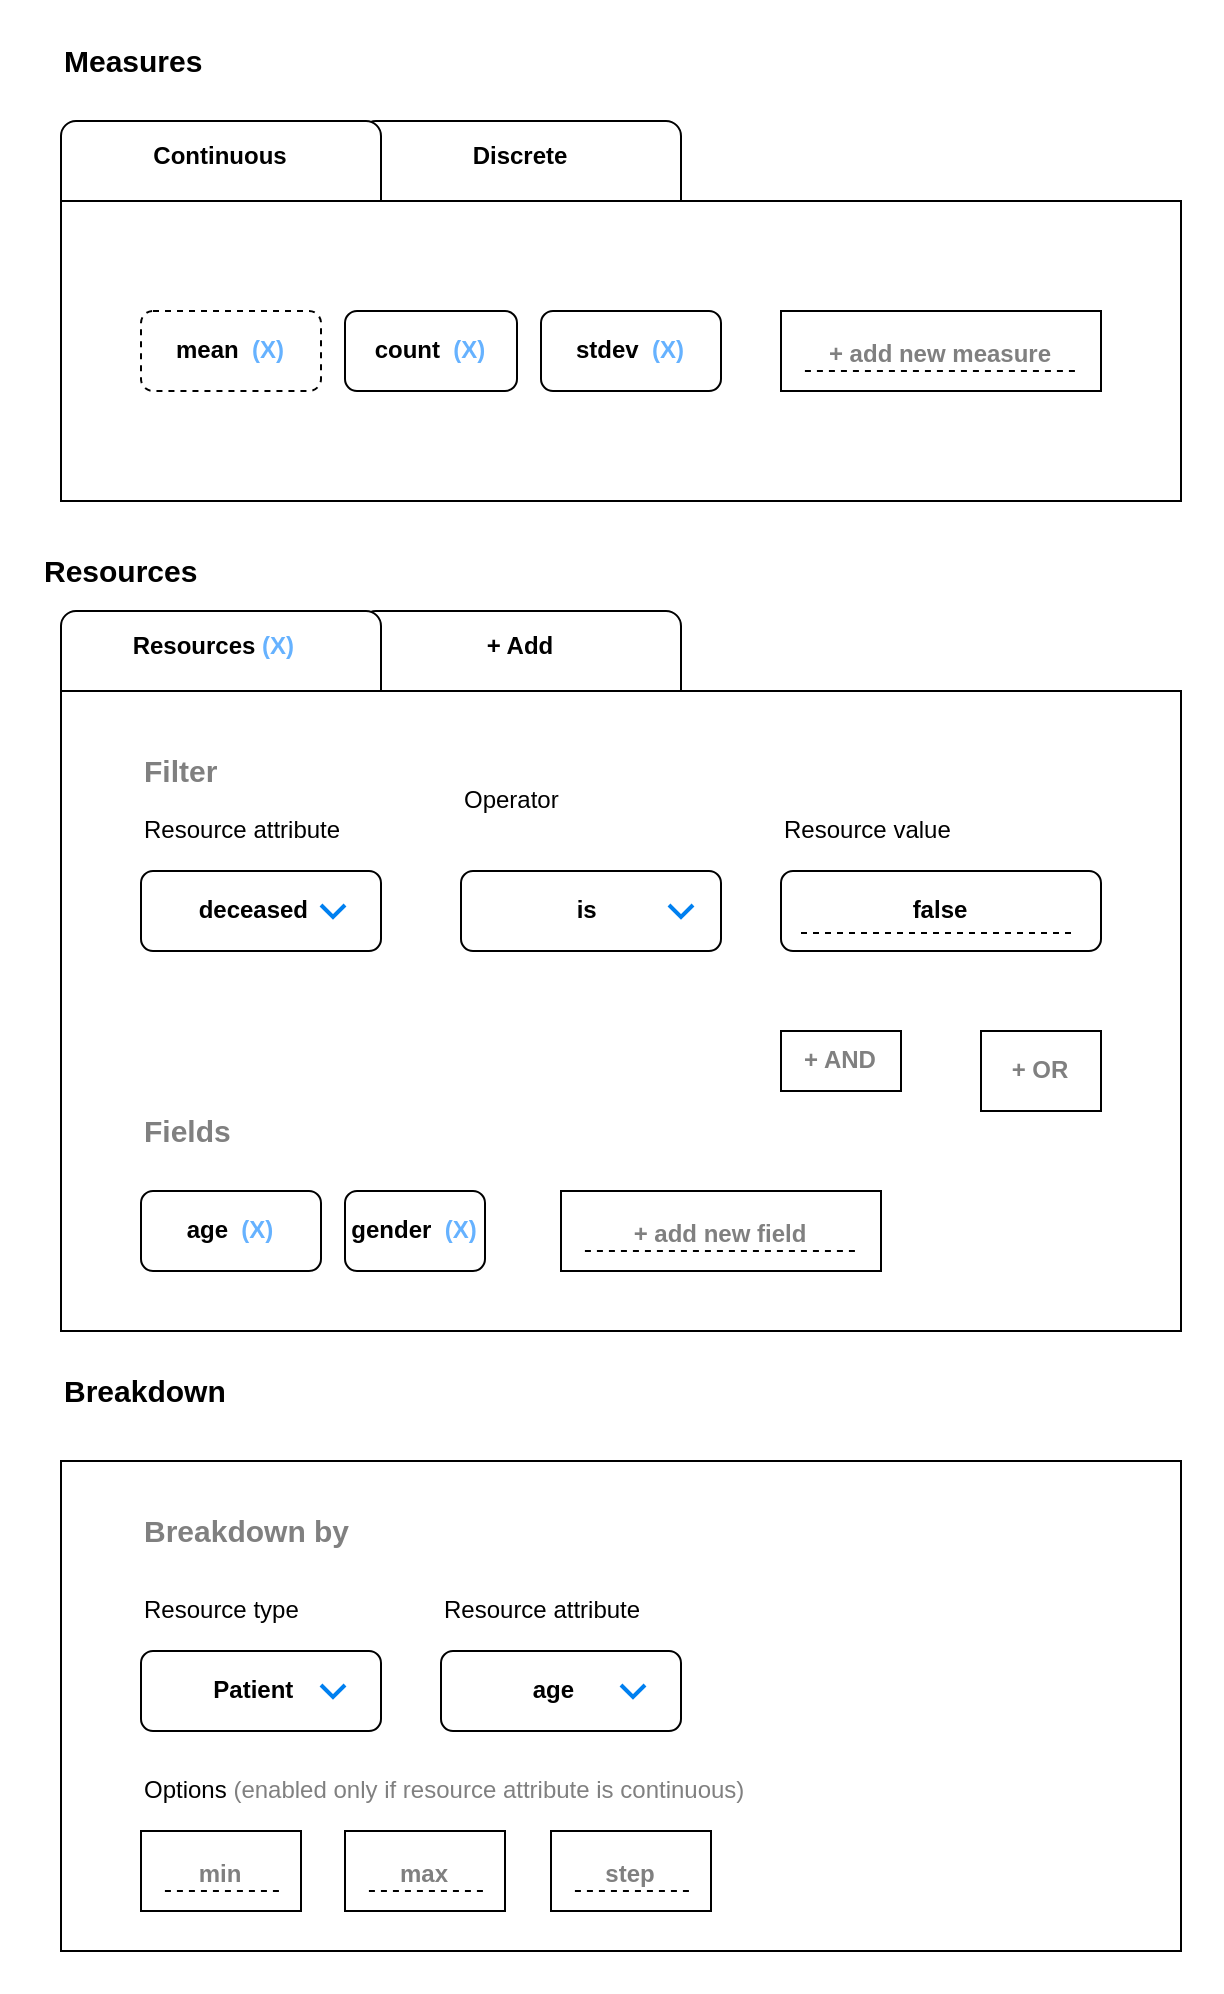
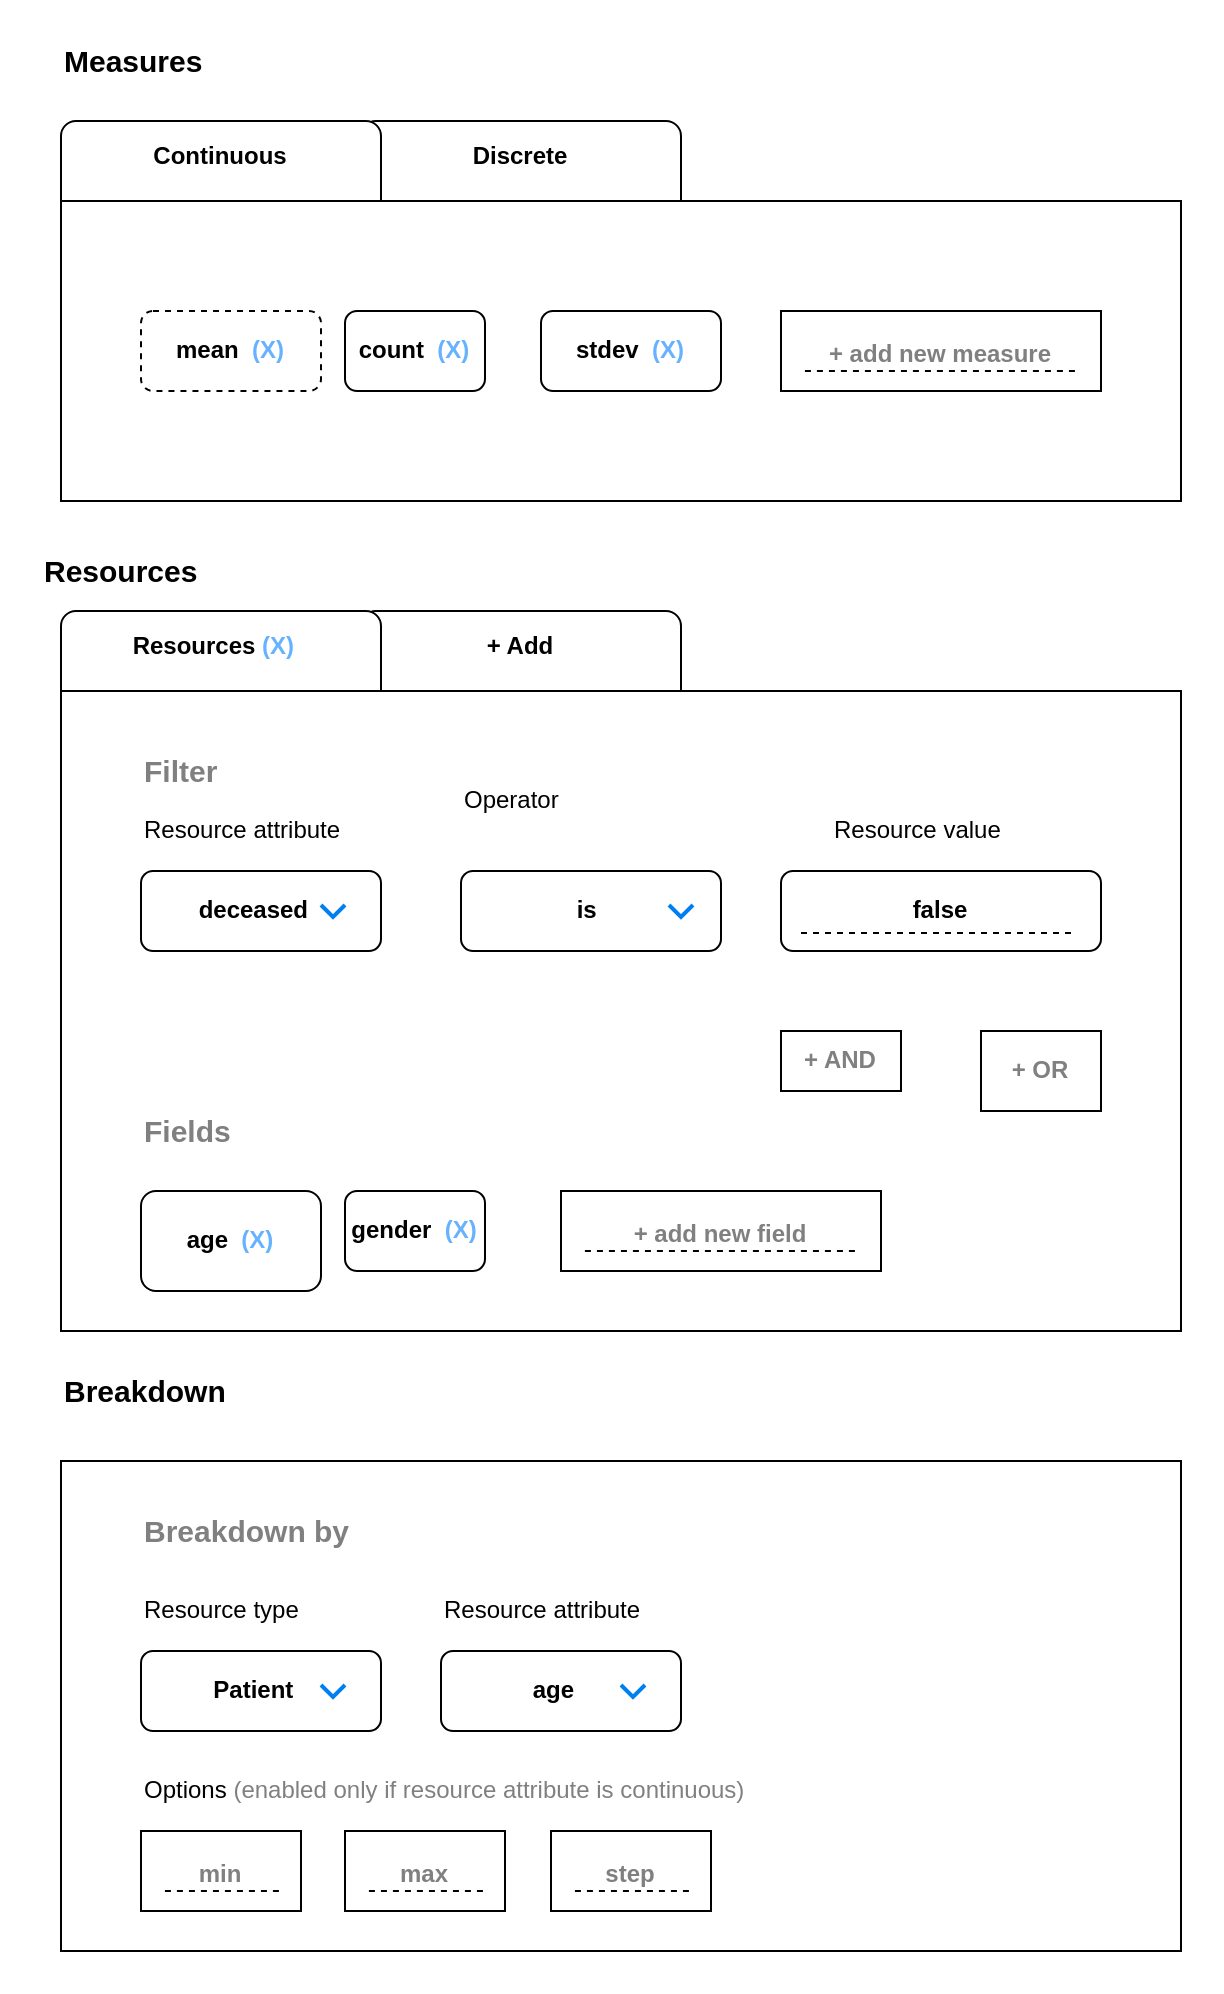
  <mxCell id="0" />
  <mxCell id="1" parent="0" />
  <mxCell id="2" value="&lt;b&gt;+ Add&lt;br&gt;&lt;br&gt;&lt;/b&gt;" style="rounded=1;whiteSpace=wrap;html=1;" vertex="1" parent="1"><mxGeometry x="180" y="305" width="160" height="50" as="geometry" /></mxCell>
  <mxCell id="3" value="&lt;b&gt;Resources &lt;font color=&quot;#66b2ff&quot;&gt;(X)&lt;/font&gt;&amp;nbsp;&amp;nbsp;&lt;br&gt;&lt;br&gt;&lt;/b&gt;" style="rounded=1;whiteSpace=wrap;html=1;" parent="1" vertex="1"><mxGeometry x="30" y="305" width="160" height="50" as="geometry" /></mxCell>
  <mxCell id="4" value="" style="rounded=0;whiteSpace=wrap;html=1;fontSize=15;" vertex="1" parent="1"><mxGeometry x="30" y="345" width="560" height="320" as="geometry" /></mxCell>
  <mxCell id="5" value="Resources" style="text;html=1;strokeColor=none;fillColor=none;align=left;verticalAlign=middle;whiteSpace=wrap;rounded=0;fontStyle=1;fontSize=15;" parent="1" vertex="1"><mxGeometry x="20" y="275" width="110" height="20" as="geometry" /></mxCell>
  <mxCell id="6" value="&lt;b&gt;deceased&amp;nbsp;&amp;nbsp;&lt;/b&gt;" style="rounded=1;whiteSpace=wrap;html=1;" parent="1" vertex="1"><mxGeometry x="70" y="435" width="120" height="40" as="geometry" /></mxCell>
  <mxCell id="7" value="Resource attribute" style="text;html=1;strokeColor=none;fillColor=none;align=left;verticalAlign=middle;whiteSpace=wrap;rounded=0;" parent="1" vertex="1"><mxGeometry x="70" y="405" width="110" height="20" as="geometry" /></mxCell>
  <mxCell id="8" value="&lt;b&gt;false&lt;/b&gt;" style="rounded=1;whiteSpace=wrap;html=1;" parent="1" vertex="1"><mxGeometry x="390" y="435" width="160" height="40" as="geometry" /></mxCell>
- <mxCell id="9" value="Resource value" style="text;html=1;strokeColor=none;fillColor=none;align=left;verticalAlign=middle;whiteSpace=wrap;rounded=0;" parent="1" vertex="1"><mxGeometry x="390" y="405" width="110" height="20" as="geometry" /></mxCell>
+ <mxCell id="9" value="Resource value" style="text;html=1;strokeColor=none;fillColor=none;align=left;verticalAlign=middle;whiteSpace=wrap;rounded=0;" parent="1" vertex="1"><mxGeometry x="415" y="405" width="110" height="20" as="geometry" /></mxCell>
  <mxCell id="10" value="&lt;b&gt;&lt;font color=&quot;#808080&quot;&gt;+ AND&lt;/font&gt;&lt;/b&gt;" style="rounded=0;whiteSpace=wrap;html=1;align=center;" parent="1" vertex="1"><mxGeometry x="390" y="515" width="60" height="30" as="geometry" /></mxCell>
  <mxCell id="11" value="&lt;b&gt;&lt;font color=&quot;#808080&quot;&gt;+ OR&lt;/font&gt;&lt;/b&gt;" style="rounded=0;whiteSpace=wrap;html=1;align=center;" parent="1" vertex="1"><mxGeometry x="490" y="515" width="60" height="40" as="geometry" /></mxCell>
  <mxCell id="12" value="" style="html=1;verticalLabelPosition=bottom;labelBackgroundColor=#ffffff;verticalAlign=top;shadow=0;dashed=0;strokeWidth=2;shape=mxgraph.ios7.misc.down;strokeColor=#0080f0;align=left;" parent="1" vertex="1"><mxGeometry x="160" y="452" width="12" height="6" as="geometry" /></mxCell>
  <mxCell id="13" value="&lt;b&gt;is&amp;nbsp;&lt;/b&gt;" style="rounded=1;whiteSpace=wrap;html=1;" parent="1" vertex="1"><mxGeometry x="230" y="435" width="130" height="40" as="geometry" /></mxCell>
  <mxCell id="14" value="" style="html=1;verticalLabelPosition=bottom;labelBackgroundColor=#ffffff;verticalAlign=top;shadow=0;dashed=0;strokeWidth=2;shape=mxgraph.ios7.misc.down;strokeColor=#0080f0;align=left;" parent="1" vertex="1"><mxGeometry x="334" y="452" width="12" height="6" as="geometry" /></mxCell>
  <mxCell id="15" value="Operator" style="text;html=1;strokeColor=none;fillColor=none;align=left;verticalAlign=middle;whiteSpace=wrap;rounded=0;" parent="1" vertex="1"><mxGeometry x="230" y="390" width="110" height="20" as="geometry" /></mxCell>
  <mxCell id="16" value="" style="endArrow=none;dashed=1;html=1;entryX=0.913;entryY=0.775;entryDx=0;entryDy=0;entryPerimeter=0;" parent="1" target="8" edge="1"><mxGeometry width="50" height="50" relative="1" as="geometry"><mxPoint x="400" y="466" as="sourcePoint" /><mxPoint x="450" y="416" as="targetPoint" /></mxGeometry></mxCell>
  <mxCell id="17" value="&lt;font style=&quot;font-size: 15px&quot;&gt;&lt;b&gt;Filter&lt;/b&gt;&lt;/font&gt;" style="text;html=1;strokeColor=none;fillColor=none;align=left;verticalAlign=middle;whiteSpace=wrap;rounded=0;fontColor=#808080;" vertex="1" parent="1"><mxGeometry x="70" y="375" width="110" height="20" as="geometry" /></mxCell>
- <mxCell id="18" value="&lt;b&gt;age&amp;nbsp;&lt;/b&gt;&lt;b&gt;&amp;nbsp;&lt;font color=&quot;#66b2ff&quot;&gt;(X)&lt;/font&gt;&lt;/b&gt;" style="rounded=1;whiteSpace=wrap;html=1;" vertex="1" parent="1"><mxGeometry x="70" y="595" width="90" height="40" as="geometry" /></mxCell>
+ <mxCell id="18" value="&lt;b&gt;age&amp;nbsp;&lt;/b&gt;&lt;b&gt;&amp;nbsp;&lt;font color=&quot;#66b2ff&quot;&gt;(X)&lt;/font&gt;&lt;/b&gt;" style="rounded=1;whiteSpace=wrap;html=1;" vertex="1" parent="1"><mxGeometry x="70" y="595" width="90" height="50" as="geometry" /></mxCell>
  <mxCell id="19" value="&lt;font style=&quot;font-size: 15px&quot;&gt;&lt;b&gt;Fields&lt;/b&gt;&lt;/font&gt;" style="text;html=1;strokeColor=none;fillColor=none;align=left;verticalAlign=middle;whiteSpace=wrap;rounded=0;fontColor=#808080;" vertex="1" parent="1"><mxGeometry x="70" y="555" width="110" height="20" as="geometry" /></mxCell>
  <mxCell id="20" value="&lt;b&gt;gender&amp;nbsp;&lt;/b&gt;&lt;b&gt;&amp;nbsp;&lt;font color=&quot;#66b2ff&quot;&gt;(X)&lt;/font&gt;&lt;/b&gt;" style="rounded=1;whiteSpace=wrap;html=1;" vertex="1" parent="1"><mxGeometry x="172" y="595" width="70" height="40" as="geometry" /></mxCell>
  <mxCell id="21" value="&lt;span style=&quot;font-size: 12px&quot;&gt;&lt;b&gt;+ add new field&lt;/b&gt;&lt;/span&gt;" style="rounded=0;whiteSpace=wrap;html=1;fontSize=15;fontColor=#808080;" vertex="1" parent="1"><mxGeometry x="280" y="595" width="160" height="40" as="geometry" /></mxCell>
  <mxCell id="22" value="" style="endArrow=none;dashed=1;html=1;entryX=0.913;entryY=0.775;entryDx=0;entryDy=0;entryPerimeter=0;" edge="1" parent="1"><mxGeometry width="50" height="50" relative="1" as="geometry"><mxPoint x="291.96" y="625" as="sourcePoint" /><mxPoint x="428.04" y="625" as="targetPoint" /></mxGeometry></mxCell>
  <mxCell id="23" value="&lt;b&gt;Discrete&lt;br&gt;&lt;br&gt;&lt;/b&gt;" style="rounded=1;whiteSpace=wrap;html=1;" vertex="1" parent="1"><mxGeometry x="180" y="60" width="160" height="50" as="geometry" /></mxCell>
  <mxCell id="24" value="&lt;b&gt;Continuous&lt;br&gt;&lt;br&gt;&lt;/b&gt;" style="rounded=1;whiteSpace=wrap;html=1;" vertex="1" parent="1"><mxGeometry x="30" y="60" width="160" height="50" as="geometry" /></mxCell>
  <mxCell id="25" value="" style="rounded=0;whiteSpace=wrap;html=1;fontSize=15;" vertex="1" parent="1"><mxGeometry x="30" y="100" width="560" height="150" as="geometry" /></mxCell>
  <mxCell id="26" value="Measures" style="text;html=1;strokeColor=none;fillColor=none;align=left;verticalAlign=middle;whiteSpace=wrap;rounded=0;fontStyle=1;fontSize=15;" vertex="1" parent="1"><mxGeometry x="30" y="20" width="110" height="20" as="geometry" /></mxCell>
  <mxCell id="27" value="&lt;b&gt;mean&amp;nbsp;&lt;/b&gt;&lt;b&gt;&amp;nbsp;&lt;font color=&quot;#66b2ff&quot;&gt;(X)&lt;/font&gt;&lt;/b&gt;" style="rounded=1;whiteSpace=wrap;html=1;dashed=1;" vertex="1" parent="1"><mxGeometry x="70" y="155" width="90" height="40" as="geometry" /></mxCell>
- <mxCell id="28" value="&lt;b&gt;count&amp;nbsp;&lt;/b&gt;&lt;b&gt;&amp;nbsp;&lt;font color=&quot;#66b2ff&quot;&gt;(X)&lt;/font&gt;&lt;/b&gt;" style="rounded=1;whiteSpace=wrap;html=1;" vertex="1" parent="1"><mxGeometry x="172" y="155" width="86" height="40" as="geometry" /></mxCell>
+ <mxCell id="28" value="&lt;b&gt;count&amp;nbsp;&lt;/b&gt;&lt;b&gt;&amp;nbsp;&lt;font color=&quot;#66b2ff&quot;&gt;(X)&lt;/font&gt;&lt;/b&gt;" style="rounded=1;whiteSpace=wrap;html=1;" vertex="1" parent="1"><mxGeometry x="172" y="155" width="70" height="40" as="geometry" /></mxCell>
  <mxCell id="29" value="&lt;span style=&quot;font-size: 12px&quot;&gt;&lt;b&gt;+ add new measure&lt;/b&gt;&lt;/span&gt;" style="rounded=0;whiteSpace=wrap;html=1;fontSize=15;fontColor=#808080;" vertex="1" parent="1"><mxGeometry x="390" y="155" width="160" height="40" as="geometry" /></mxCell>
  <mxCell id="30" value="" style="endArrow=none;dashed=1;html=1;entryX=0.913;entryY=0.775;entryDx=0;entryDy=0;entryPerimeter=0;" edge="1" parent="1"><mxGeometry width="50" height="50" relative="1" as="geometry"><mxPoint x="401.96" y="185" as="sourcePoint" /><mxPoint x="538.04" y="185" as="targetPoint" /></mxGeometry></mxCell>
  <mxCell id="31" value="&lt;b&gt;stdev&amp;nbsp;&lt;/b&gt;&lt;b&gt;&amp;nbsp;&lt;font color=&quot;#66b2ff&quot;&gt;(X)&lt;/font&gt;&lt;/b&gt;" style="rounded=1;whiteSpace=wrap;html=1;" vertex="1" parent="1"><mxGeometry x="270" y="155" width="90" height="40" as="geometry" /></mxCell>
  <mxCell id="32" value="" style="rounded=0;whiteSpace=wrap;html=1;fontSize=15;" vertex="1" parent="1"><mxGeometry x="30" y="730" width="560" height="245" as="geometry" /></mxCell>
  <mxCell id="33" value="Breakdown" style="text;html=1;strokeColor=none;fillColor=none;align=left;verticalAlign=middle;whiteSpace=wrap;rounded=0;fontStyle=1;fontSize=15;" vertex="1" parent="1"><mxGeometry x="30" y="685" width="110" height="20" as="geometry" /></mxCell>
  <mxCell id="34" value="&lt;font style=&quot;font-size: 15px&quot;&gt;&lt;b&gt;Breakdown by&lt;/b&gt;&lt;/font&gt;" style="text;html=1;strokeColor=none;fillColor=none;align=left;verticalAlign=middle;whiteSpace=wrap;rounded=0;fontColor=#808080;" vertex="1" parent="1"><mxGeometry x="70" y="755" width="110" height="20" as="geometry" /></mxCell>
  <mxCell id="35" value="&lt;b&gt;Patient&amp;nbsp;&amp;nbsp;&lt;/b&gt;" style="rounded=1;whiteSpace=wrap;html=1;" vertex="1" parent="1"><mxGeometry x="70" y="825" width="120" height="40" as="geometry" /></mxCell>
  <mxCell id="36" value="" style="html=1;verticalLabelPosition=bottom;labelBackgroundColor=#ffffff;verticalAlign=top;shadow=0;dashed=0;strokeWidth=2;shape=mxgraph.ios7.misc.down;strokeColor=#0080f0;align=left;" vertex="1" parent="1"><mxGeometry x="160" y="842" width="12" height="6" as="geometry" /></mxCell>
  <mxCell id="37" value="&lt;b&gt;age&amp;nbsp;&amp;nbsp;&lt;/b&gt;" style="rounded=1;whiteSpace=wrap;html=1;" vertex="1" parent="1"><mxGeometry x="220" y="825" width="120" height="40" as="geometry" /></mxCell>
  <mxCell id="38" value="" style="html=1;verticalLabelPosition=bottom;labelBackgroundColor=#ffffff;verticalAlign=top;shadow=0;dashed=0;strokeWidth=2;shape=mxgraph.ios7.misc.down;strokeColor=#0080f0;align=left;" vertex="1" parent="1"><mxGeometry x="310" y="842" width="12" height="6" as="geometry" /></mxCell>
  <mxCell id="39" value="Resource type" style="text;html=1;strokeColor=none;fillColor=none;align=left;verticalAlign=middle;whiteSpace=wrap;rounded=0;" vertex="1" parent="1"><mxGeometry x="70" y="795" width="110" height="20" as="geometry" /></mxCell>
  <mxCell id="40" value="Resource attribute" style="text;html=1;strokeColor=none;fillColor=none;align=left;verticalAlign=middle;whiteSpace=wrap;rounded=0;" vertex="1" parent="1"><mxGeometry x="220" y="795" width="110" height="20" as="geometry" /></mxCell>
  <mxCell id="41" value="&lt;span style=&quot;font-size: 12px&quot;&gt;&lt;b&gt;min&lt;/b&gt;&lt;/span&gt;" style="rounded=0;whiteSpace=wrap;html=1;fontSize=15;fontColor=#808080;" vertex="1" parent="1"><mxGeometry x="70" y="915" width="80" height="40" as="geometry" /></mxCell>
  <mxCell id="42" value="" style="endArrow=none;dashed=1;html=1;" edge="1" parent="1"><mxGeometry width="50" height="50" relative="1" as="geometry"><mxPoint x="81.96" y="945" as="sourcePoint" /><mxPoint x="140" y="945" as="targetPoint" /></mxGeometry></mxCell>
  <mxCell id="43" value="&lt;span style=&quot;font-size: 12px&quot;&gt;&lt;b&gt;max&lt;/b&gt;&lt;/span&gt;" style="rounded=0;whiteSpace=wrap;html=1;fontSize=15;fontColor=#808080;" vertex="1" parent="1"><mxGeometry x="172" y="915" width="80" height="40" as="geometry" /></mxCell>
  <mxCell id="44" value="" style="endArrow=none;dashed=1;html=1;" edge="1" parent="1"><mxGeometry width="50" height="50" relative="1" as="geometry"><mxPoint x="183.96" y="945" as="sourcePoint" /><mxPoint x="242" y="945" as="targetPoint" /></mxGeometry></mxCell>
  <mxCell id="45" value="&lt;span style=&quot;font-size: 12px&quot;&gt;&lt;b&gt;step&lt;/b&gt;&lt;/span&gt;" style="rounded=0;whiteSpace=wrap;html=1;fontSize=15;fontColor=#808080;" vertex="1" parent="1"><mxGeometry x="275" y="915" width="80" height="40" as="geometry" /></mxCell>
  <mxCell id="46" value="" style="endArrow=none;dashed=1;html=1;" edge="1" parent="1"><mxGeometry width="50" height="50" relative="1" as="geometry"><mxPoint x="286.96" y="945" as="sourcePoint" /><mxPoint x="345" y="945" as="targetPoint" /></mxGeometry></mxCell>
  <mxCell id="47" value="Options &lt;font color=&quot;#808080&quot;&gt;(enabled only if resource attribute is continuous)&lt;/font&gt;" style="text;html=1;strokeColor=none;fillColor=none;align=left;verticalAlign=middle;whiteSpace=wrap;rounded=0;" vertex="1" parent="1"><mxGeometry x="70" y="885" width="330" height="20" as="geometry" /></mxCell>
